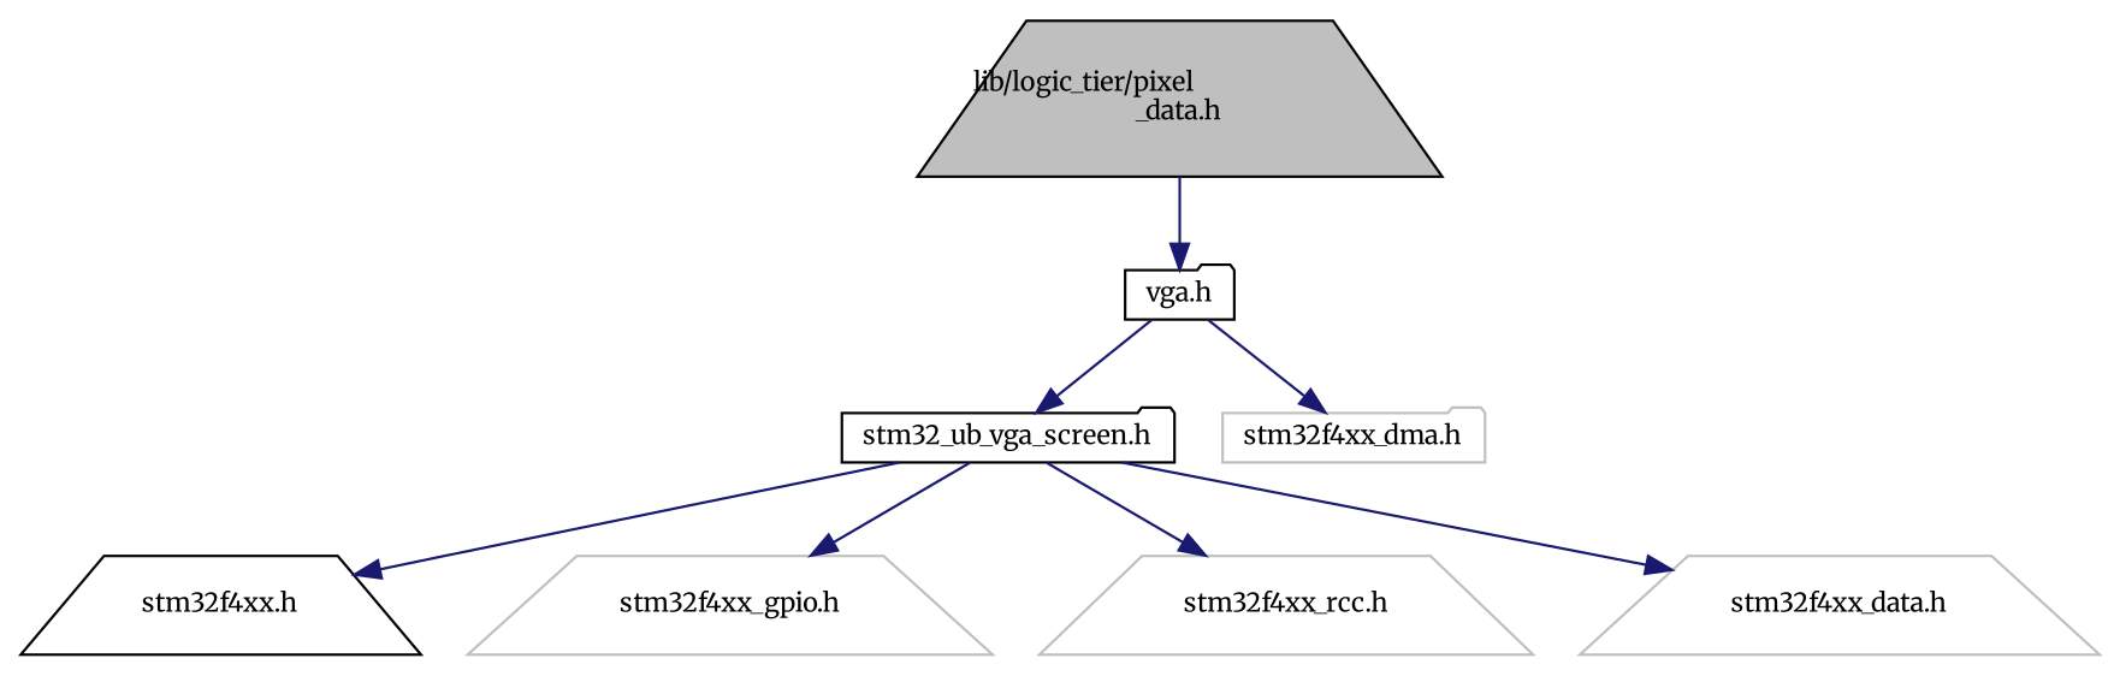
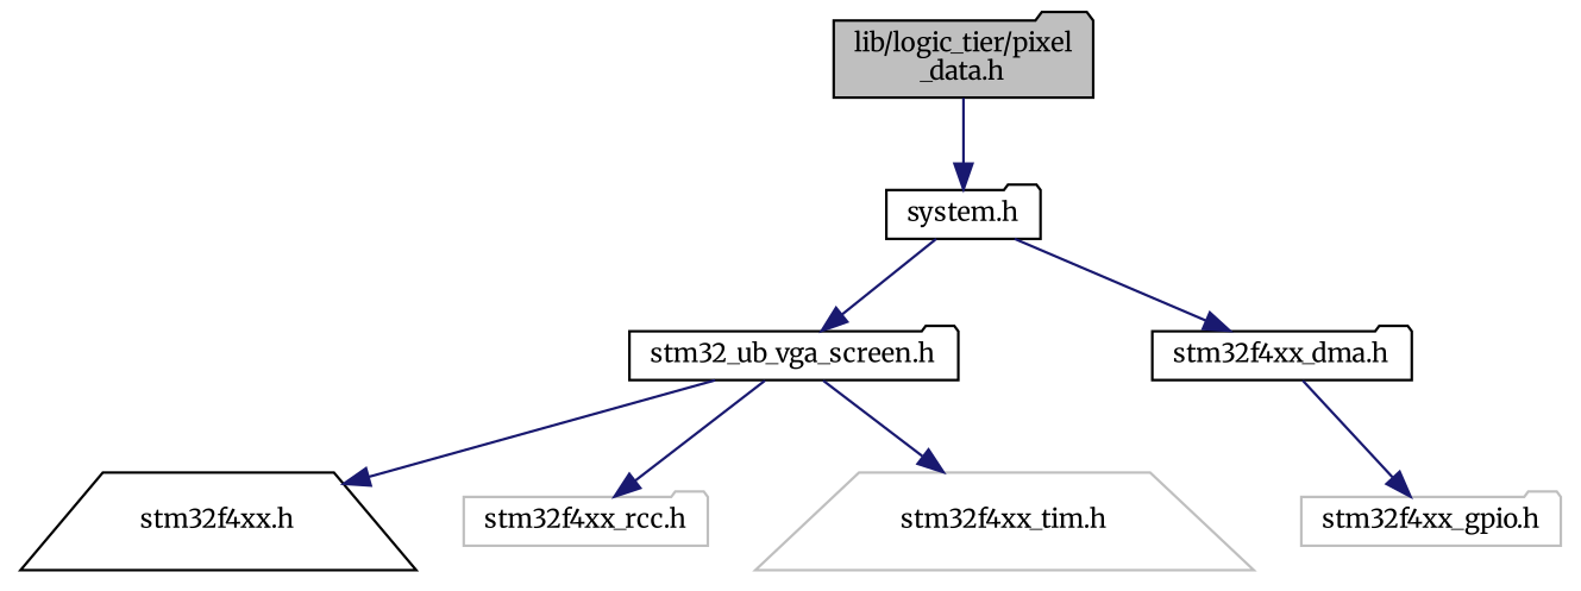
  digraph {
    fontname=Merriweather
    node [color=black fillcolor=white fontname=Merriweather fontsize=10 shape=folder style=filled]
    edge [color=midnightblue fontname=Merriweather fontsize=10 labelfontname=Helvetica labelfontsize=10 style=solid]
-   n1 [fillcolor=grey75 fontcolor=black height=0.2 label="lib/logic_tier/pixel\l_data.h" shape=trapezium width=0.4]
-   n2 [height=0.2 label="vga.h" width=0.4]
+   n1 [fillcolor=grey75 fontcolor=black height=0.2 label="lib/logic_tier/pixel\l_data.h" width=0.4]
+   n2 [height=0.2 label="system.h" width=0.4]
    n3 [height=0.2 label="stm32_ub_vga_screen.h" width=0.4]
-   n4 [color=grey75 height=0.2 label="stm32f4xx_dma.h" width=0.4]
+   n4 [height=0.2 label="stm32f4xx_dma.h" width=0.4]
    n5 [height=0.2 label="stm32f4xx.h" shape=trapezium width=0.4]
-   n6 [color=grey75 height=0.2 label="stm32f4xx_gpio.h" shape=trapezium width=0.4]
-   n7 [color=grey75 height=0.2 label="stm32f4xx_rcc.h" shape=trapezium width=0.4]
-   n8 [color=grey75 height=0.2 label="stm32f4xx_data.h" shape=trapezium width=0.4]
+   n6 [color=grey75 height=0.2 label="stm32f4xx_gpio.h" width=0.4]
+   n7 [color=grey75 height=0.2 label="stm32f4xx_rcc.h" width=0.4]
+   n8 [color=grey75 height=0.2 label="stm32f4xx_tim.h" shape=trapezium width=0.4]
    n1 -> n2
    n2 -> n3
    n2 -> n4
    n3 -> n5
-   n3 -> n6
+   n4 -> n6
    n3 -> n7
    n3 -> n8
  }
